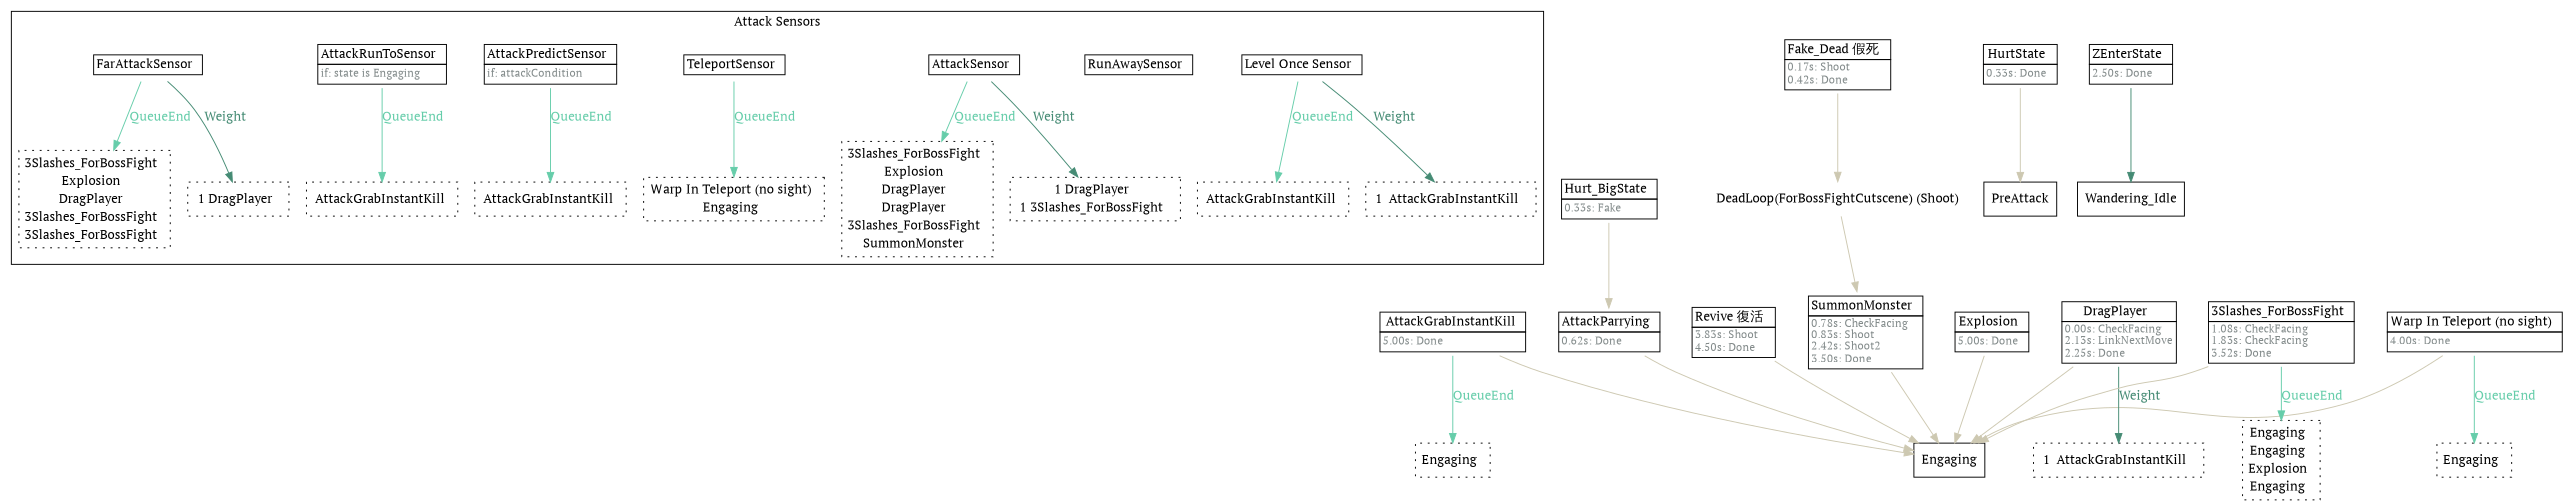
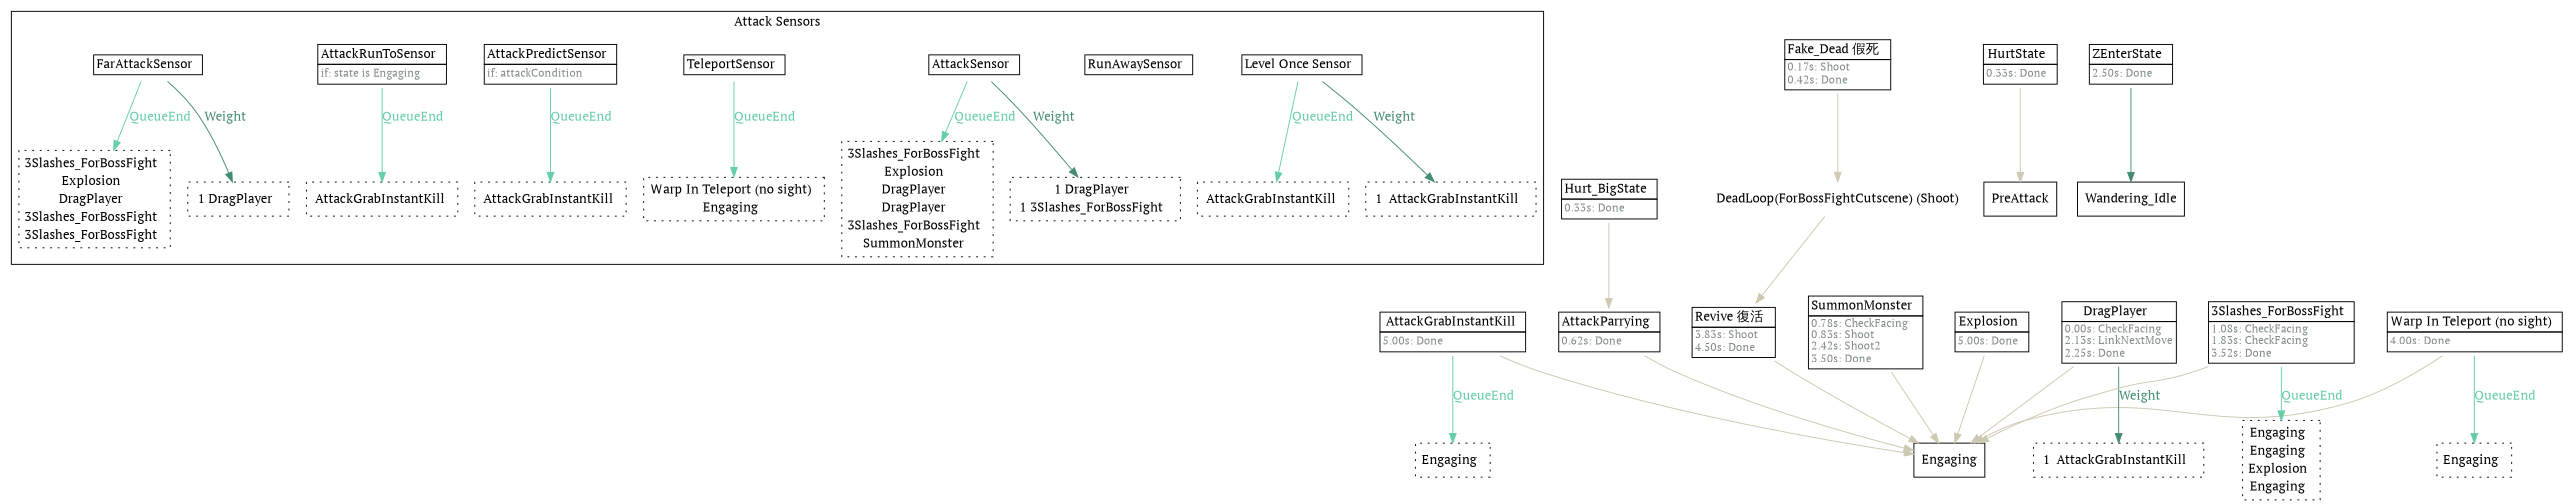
  strict digraph {
    fontname="PT Serif"
    rankdir=TB
    node [fontname="PT Serif" shape=plaintext]
    edge [color=cornsilk3 fontcolor=cornsilk3 fontname="PT Serif"]
    n1 [label=<<TABLE border="0" cellspacing="0" cellborder="1" cellpadding="2"><TR><TD>Level Once Sensor  </TD></TR></TABLE>>]
    n2 [label=<<TABLE border="0" cellspacing="0" cellborder="0" cellpadding="2"><TR><TD> AttackGrabInstantKill  </TD></TR></TABLE>> margin=0.05 shape=box style=dotted]
    n3 [label=<<TABLE border="0" cellspacing="0" cellborder="0" cellpadding="2"><TR><TD>1  AttackGrabInstantKill  </TD></TR></TABLE>> shape=box style=dotted]
    n4 [label=<<TABLE border="0" cellspacing="0" cellborder="1" cellpadding="2"><TR><TD>RunAwaySensor  </TD></TR></TABLE>>]
    n5 [label=<<TABLE border="0" cellspacing="0" cellborder="1" cellpadding="2"><TR><TD>AttackSensor  </TD></TR></TABLE>>]
    n6 [label=<<TABLE border="0" cellspacing="0" cellborder="0" cellpadding="2"><TR><TD>3Slashes_ForBossFight  </TD></TR><TR><TD>Explosion  </TD></TR><TR><TD>DragPlayer  </TD></TR><TR><TD>DragPlayer  </TD></TR><TR><TD>3Slashes_ForBossFight  </TD></TR><TR><TD>SummonMonster  </TD></TR></TABLE>> margin=0.05 shape=box style=dotted]
    n7 [label=<<TABLE border="0" cellspacing="0" cellborder="0" cellpadding="2"><TR><TD>1 DragPlayer  </TD></TR><TR><TD>1 3Slashes_ForBossFight  </TD></TR></TABLE>> shape=box style=dotted]
    n8 [label=<<TABLE border="0" cellspacing="0" cellborder="1" cellpadding="2"><TR><TD>TeleportSensor  </TD></TR></TABLE>>]
    n9 [label=<<TABLE border="0" cellspacing="0" cellborder="0" cellpadding="2"><TR><TD>Ｗarp In Teleport (no sight)  </TD></TR><TR><TD>Engaging  </TD></TR></TABLE>> margin=0.05 shape=box style=dotted]
    n10 [label=<<TABLE border="0" cellspacing="0" cellborder="1" cellpadding="2"><TR><TD>AttackPredictSensor  </TD></TR><TR><TD align="left" balign="left"><FONT point-size="12" color="azure4">if: attackCondition</FONT>  </TD></TR></TABLE>>]
    n11 [label=<<TABLE border="0" cellspacing="0" cellborder="0" cellpadding="2"><TR><TD> AttackGrabInstantKill  </TD></TR></TABLE>> margin=0.05 shape=box style=dotted]
    n12 [label=<<TABLE border="0" cellspacing="0" cellborder="1" cellpadding="2"><TR><TD>AttackRunToSensor  </TD></TR><TR><TD align="left" balign="left"><FONT point-size="12" color="azure4">if: state is Engaging</FONT>  </TD></TR></TABLE>>]
    n13 [label=<<TABLE border="0" cellspacing="0" cellborder="0" cellpadding="2"><TR><TD> AttackGrabInstantKill  </TD></TR></TABLE>> margin=0.05 shape=box style=dotted]
    n14 [label=<<TABLE border="0" cellspacing="0" cellborder="1" cellpadding="2"><TR><TD>FarAttackSensor  </TD></TR></TABLE>>]
    n15 [label=<<TABLE border="0" cellspacing="0" cellborder="0" cellpadding="2"><TR><TD>3Slashes_ForBossFight  </TD></TR><TR><TD>Explosion  </TD></TR><TR><TD>DragPlayer  </TD></TR><TR><TD>3Slashes_ForBossFight  </TD></TR><TR><TD>3Slashes_ForBossFight  </TD></TR></TABLE>> margin=0.05 shape=box style=dotted]
    n16 [label=<<TABLE border="0" cellspacing="0" cellborder="0" cellpadding="2"><TR><TD>1 DragPlayer  </TD></TR></TABLE>> shape=box style=dotted]
    n17 [label=<<TABLE border="0" cellspacing="0" cellborder="1" cellpadding="2"><TR><TD> AttackGrabInstantKill  </TD></TR><TR><TD align="left" balign="left"><FONT point-size="12" color="azure4">5.00s: Done</FONT>  </TD></TR></TABLE>>]
    Engaging [shape=box]
    n19 [label=<<TABLE border="0" cellspacing="0" cellborder="0" cellpadding="2"><TR><TD>Engaging  </TD></TR></TABLE>> margin=0.05 shape=box style=dotted]
    n20 [label="DeadLoop(ForBossFightCutscene) (Shoot)"]
    n21 [label=<<TABLE border="0" cellspacing="0" cellborder="1" cellpadding="2"><TR><TD>Revive 復活  </TD></TR><TR><TD align="left" balign="left"><FONT point-size="12" color="azure4">3.83s: Shoot<br/>4.50s: Done</FONT>  </TD></TR></TABLE>>]
    n22 [label=<<TABLE border="0" cellspacing="0" cellborder="1" cellpadding="2"><TR><TD>Ｗarp In Teleport (no sight)  </TD></TR><TR><TD align="left" balign="left"><FONT point-size="12" color="azure4">4.00s: Done</FONT>  </TD></TR></TABLE>>]
    n23 [label=<<TABLE border="0" cellspacing="0" cellborder="0" cellpadding="2"><TR><TD>Engaging  </TD></TR></TABLE>> margin=0.05 shape=box style=dotted]
    n24 [label=<<TABLE border="0" cellspacing="0" cellborder="1" cellpadding="2"><TR><TD>DragPlayer  </TD></TR><TR><TD align="left" balign="left"><FONT point-size="12" color="azure4">0.00s: CheckFacing<br/>2.13s: LinkNextMove<br/>2.25s: Done</FONT>  </TD></TR></TABLE>>]
    n25 [label=<<TABLE border="0" cellspacing="0" cellborder="0" cellpadding="2"><TR><TD>1  AttackGrabInstantKill  </TD></TR></TABLE>> shape=box style=dotted]
    n26 [label=<<TABLE border="0" cellspacing="0" cellborder="1" cellpadding="2"><TR><TD>Explosion  </TD></TR><TR><TD align="left" balign="left"><FONT point-size="12" color="azure4">5.00s: Done</FONT>  </TD></TR></TABLE>>]
    n27 [label=<<TABLE border="0" cellspacing="0" cellborder="1" cellpadding="2"><TR><TD>SummonMonster  </TD></TR><TR><TD align="left" balign="left"><FONT point-size="12" color="azure4">0.78s: CheckFacing<br/>0.83s: Shoot<br/>2.42s: Shoot2<br/>3.50s: Done</FONT>  </TD></TR></TABLE>>]
    n28 [label=<<TABLE border="0" cellspacing="0" cellborder="1" cellpadding="2"><TR><TD>3Slashes_ForBossFight  </TD></TR><TR><TD align="left" balign="left"><FONT point-size="12" color="azure4">1.08s: CheckFacing<br/>1.83s: CheckFacing<br/>3.52s: Done</FONT>  </TD></TR></TABLE>>]
    n29 [label=<<TABLE border="0" cellspacing="0" cellborder="0" cellpadding="2"><TR><TD>Engaging  </TD></TR><TR><TD>Engaging  </TD></TR><TR><TD>Explosion  </TD></TR><TR><TD>Engaging  </TD></TR></TABLE>> margin=0.05 shape=box style=dotted]
    n30 [label=<<TABLE border="0" cellspacing="0" cellborder="1" cellpadding="2"><TR><TD>AttackParrying  </TD></TR><TR><TD align="left" balign="left"><FONT point-size="12" color="azure4">0.62s: Done</FONT>  </TD></TR></TABLE>>]
    n31 [label=<<TABLE border="0" cellspacing="0" cellborder="1" cellpadding="2"><TR><TD>Fake_Dead 假死  </TD></TR><TR><TD align="left" balign="left"><FONT point-size="12" color="azure4">0.17s: Shoot<br/>0.42s: Done</FONT>  </TD></TR></TABLE>>]
    n32 [label=<<TABLE border="0" cellspacing="0" cellborder="1" cellpadding="2"><TR><TD>HurtState  </TD></TR><TR><TD align="left" balign="left"><FONT point-size="12" color="azure4">0.33s: Done</FONT>  </TD></TR></TABLE>>]
    PreAttack [shape=box]
-   n34 [label=<<TABLE border="0" cellspacing="0" cellborder="1" cellpadding="2"><TR><TD>Hurt_BigState  </TD></TR><TR><TD align="left" balign="left"><FONT point-size="12" color="azure4">0.33s: Fake</FONT>  </TD></TR></TABLE>>]
+   n34 [label=<<TABLE border="0" cellspacing="0" cellborder="1" cellpadding="2"><TR><TD>Hurt_BigState  </TD></TR><TR><TD align="left" balign="left"><FONT point-size="12" color="azure4">0.33s: Done</FONT>  </TD></TR></TABLE>>]
    n35 [label=<<TABLE border="0" cellspacing="0" cellborder="1" cellpadding="2"><TR><TD>ZEnterState  </TD></TR><TR><TD align="left" balign="left"><FONT point-size="12" color="azure4">2.50s: Done</FONT>  </TD></TR></TABLE>>]
    Wandering_Idle [shape=box]
    subgraph cluster_1 {
      label="Attack Sensors"
      rank=sink
      n1
      n2
      n3
      n4
      n5
      n6
      n7
      n8
      n9
      n10
      n11
      n12
      n13
      n14
      n15
      n16
    }
    n1 -> n2 [color=aquamarine3 fontcolor=aquamarine3 label=QueueEnd]
    n1 -> n3 [color=aquamarine4 fontcolor=aquamarine4 label=Weight]
    n5 -> n6 [color=aquamarine3 fontcolor=aquamarine3 label=QueueEnd]
    n5 -> n7 [color=aquamarine4 fontcolor=aquamarine4 label=Weight]
    n8 -> n9 [color=aquamarine3 fontcolor=aquamarine3 label=QueueEnd]
    n10 -> n11 [color=aquamarine3 fontcolor=aquamarine3 label=QueueEnd]
    n12 -> n13 [color=aquamarine3 fontcolor=aquamarine3 label=QueueEnd]
    n14 -> n15 [color=aquamarine3 fontcolor=aquamarine3 label=QueueEnd]
    n14 -> n16 [color=aquamarine4 fontcolor=aquamarine4 label=Weight]
    n17 -> Engaging
    n17 -> n19 [color=aquamarine3 fontcolor=aquamarine3 label=QueueEnd]
-   n20 -> n27
+   n20 -> n21
    n21 -> Engaging
    n22 -> Engaging
    n22 -> n23 [color=aquamarine3 fontcolor=aquamarine3 label=QueueEnd]
    n24 -> Engaging
    n24 -> n25 [color=aquamarine4 fontcolor=aquamarine4 label=Weight]
    n26 -> Engaging
    n27 -> Engaging
    n28 -> Engaging
    n28 -> n29 [color=aquamarine3 fontcolor=aquamarine3 label=QueueEnd]
    n30 -> Engaging
    n31 -> n20
    n32 -> PreAttack
    n34 -> n30
    n35 -> Wandering_Idle [color=aquamarine4]
  }
